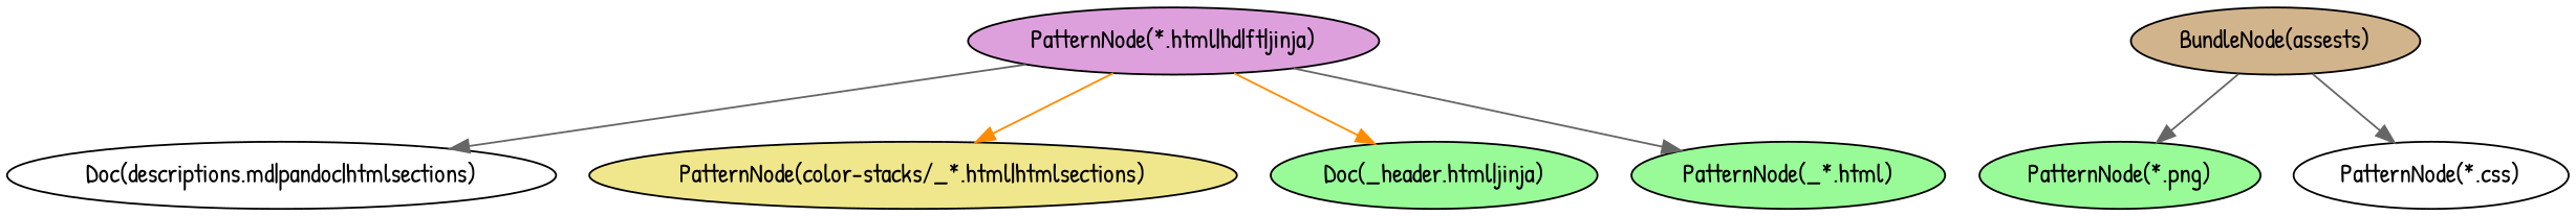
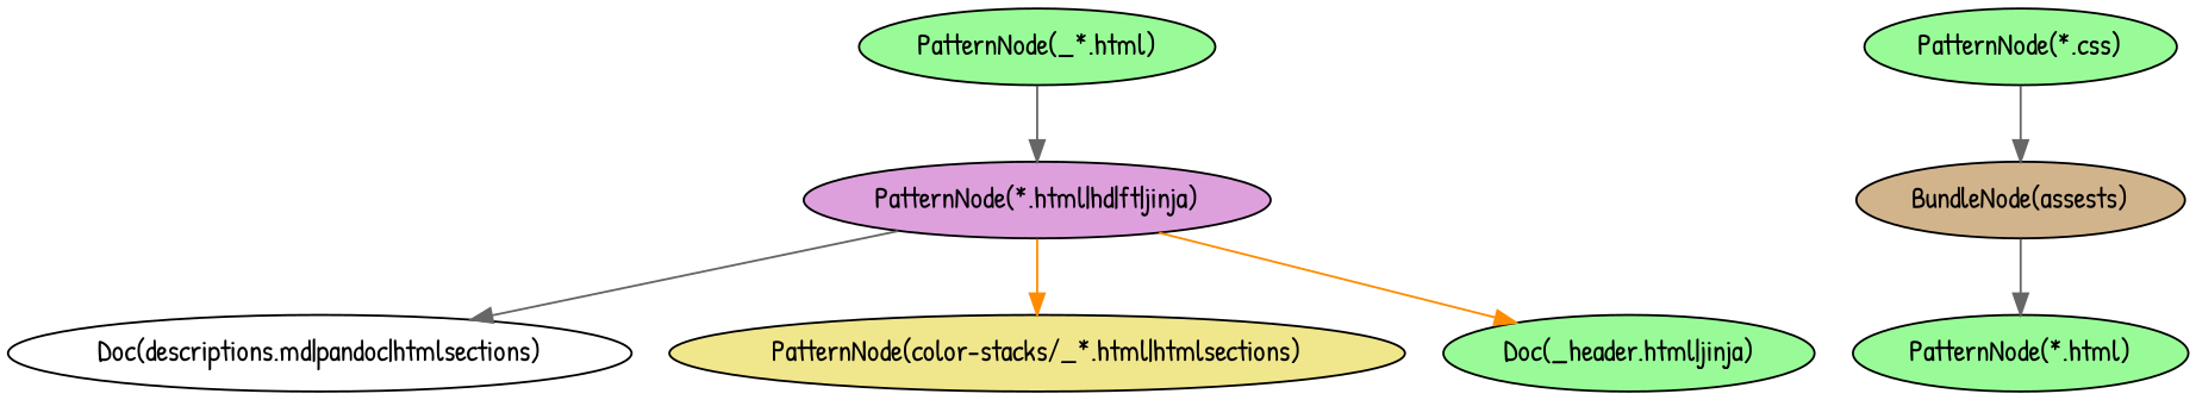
  digraph {
    fontname="Patrick Hand"
    node [fillcolor=palegreen fontname="Patrick Hand" style=filled]
    edge [color=gray40 fontname="Patrick Hand"]
    "PatternNode(*.html|hd|ft|jinja)" [fillcolor=plum]
    "Doc(descriptions.md|pandoc|htmlsections)" [fillcolor=white]
    "PatternNode(color-stacks/_*.html|htmlsections)" [fillcolor=khaki]
    "Doc(_header.html|jinja)"
    "PatternNode(_*.html)"
    "BundleNode(assests)" [fillcolor=tan]
-   "PatternNode(*.png)"
-   "PatternNode(*.css)" [fillcolor=white]
+   "PatternNode(*.png)" [label="PatternNode(*.html)"]
+   "PatternNode(*.css)"
    "PatternNode(*.html|hd|ft|jinja)" -> "Doc(descriptions.md|pandoc|htmlsections)"
    "PatternNode(*.html|hd|ft|jinja)" -> "PatternNode(color-stacks/_*.html|htmlsections)" [color=darkorange]
    "PatternNode(*.html|hd|ft|jinja)" -> "Doc(_header.html|jinja)" [color=darkorange]
-   "PatternNode(*.html|hd|ft|jinja)" -> "PatternNode(_*.html)"
+   "PatternNode(_*.html)" -> "PatternNode(*.html|hd|ft|jinja)"
    "BundleNode(assests)" -> "PatternNode(*.png)"
-   "BundleNode(assests)" -> "PatternNode(*.css)"
+   "PatternNode(*.css)" -> "BundleNode(assests)"
  }
